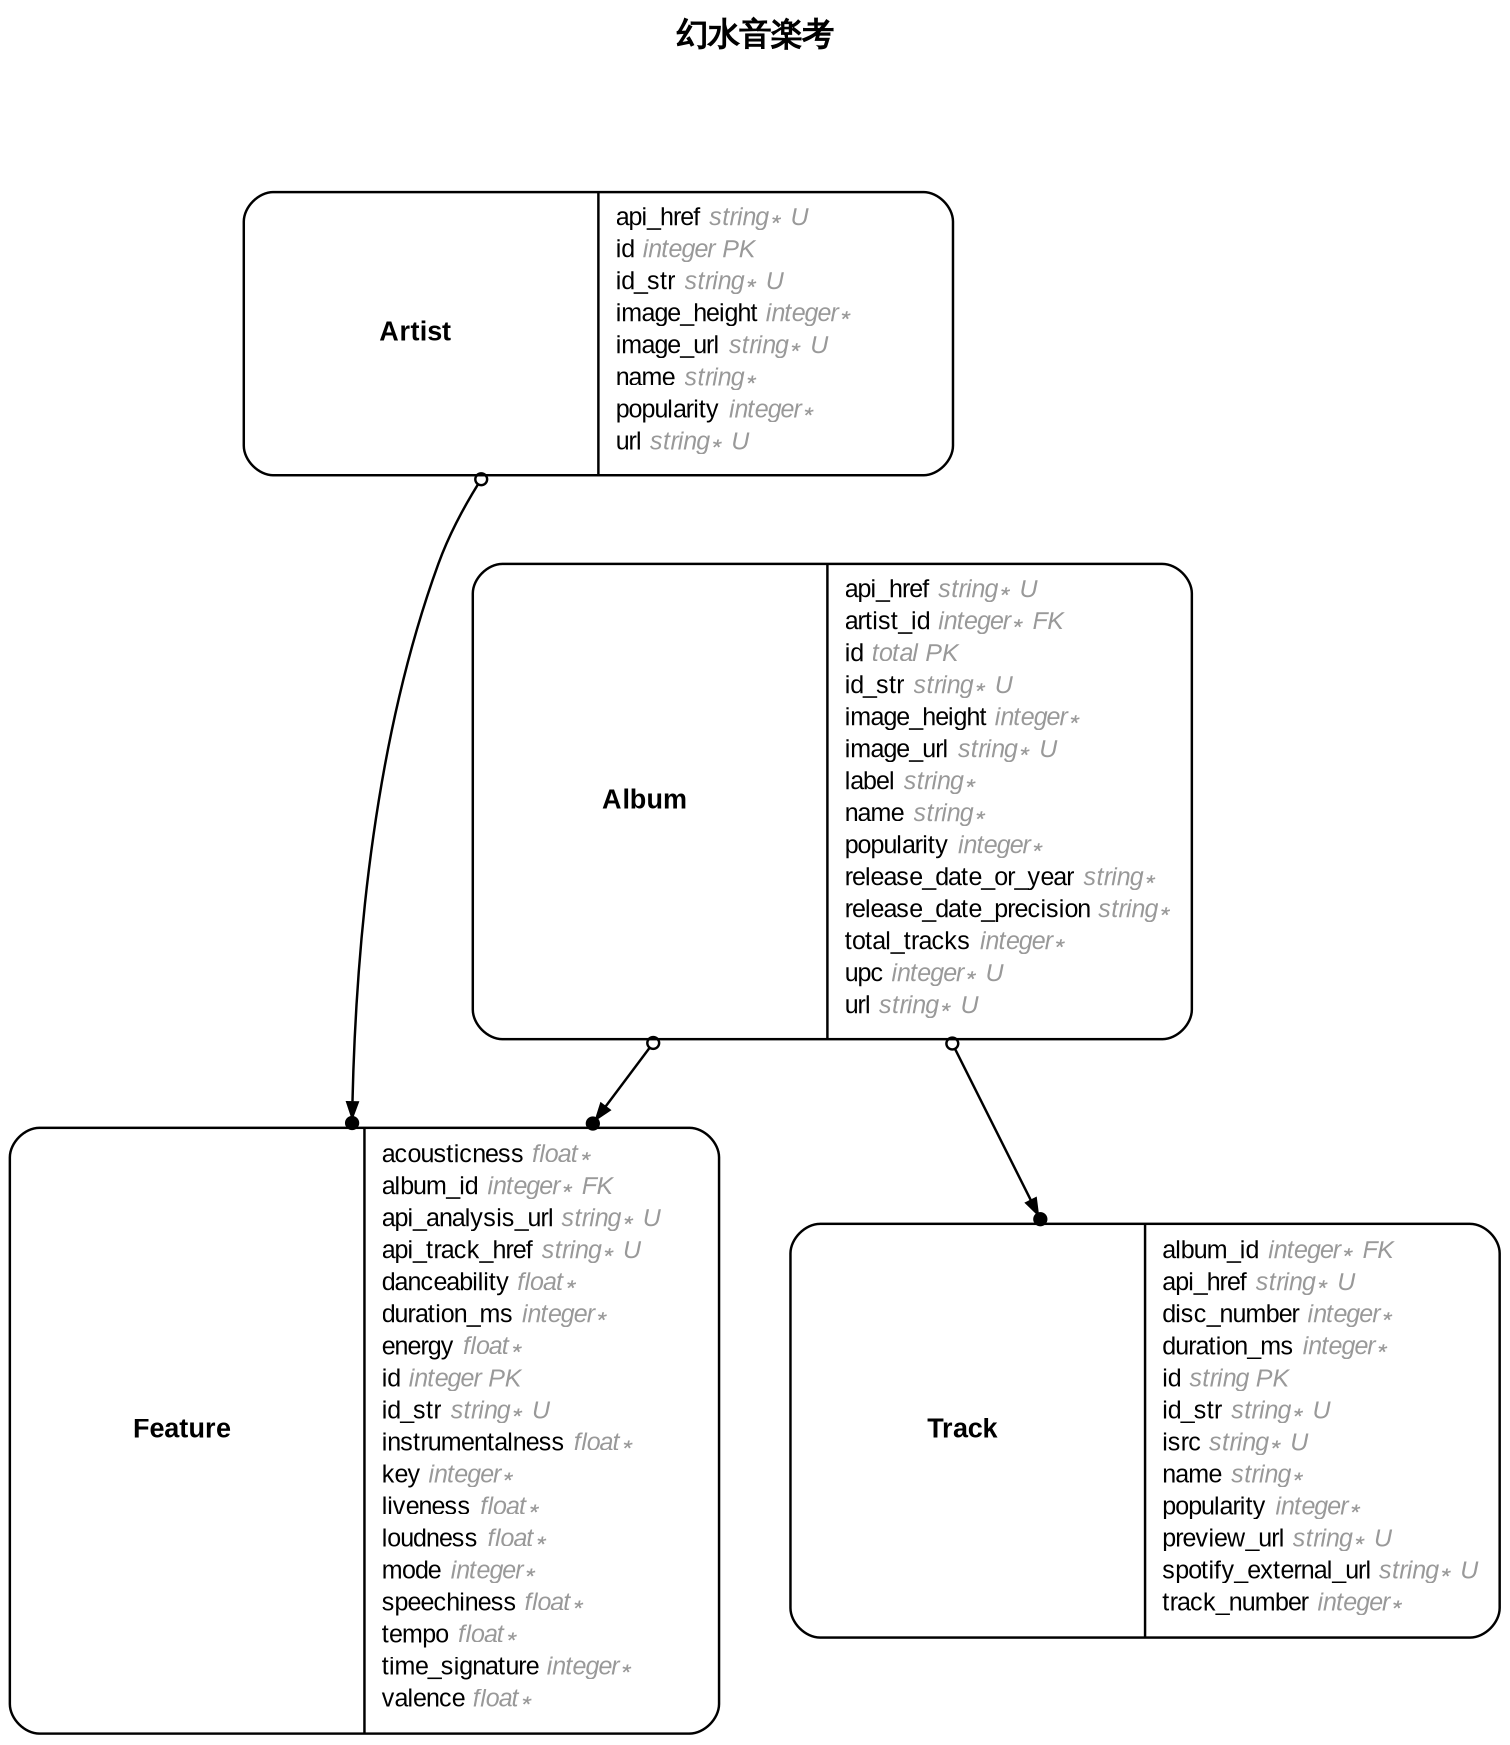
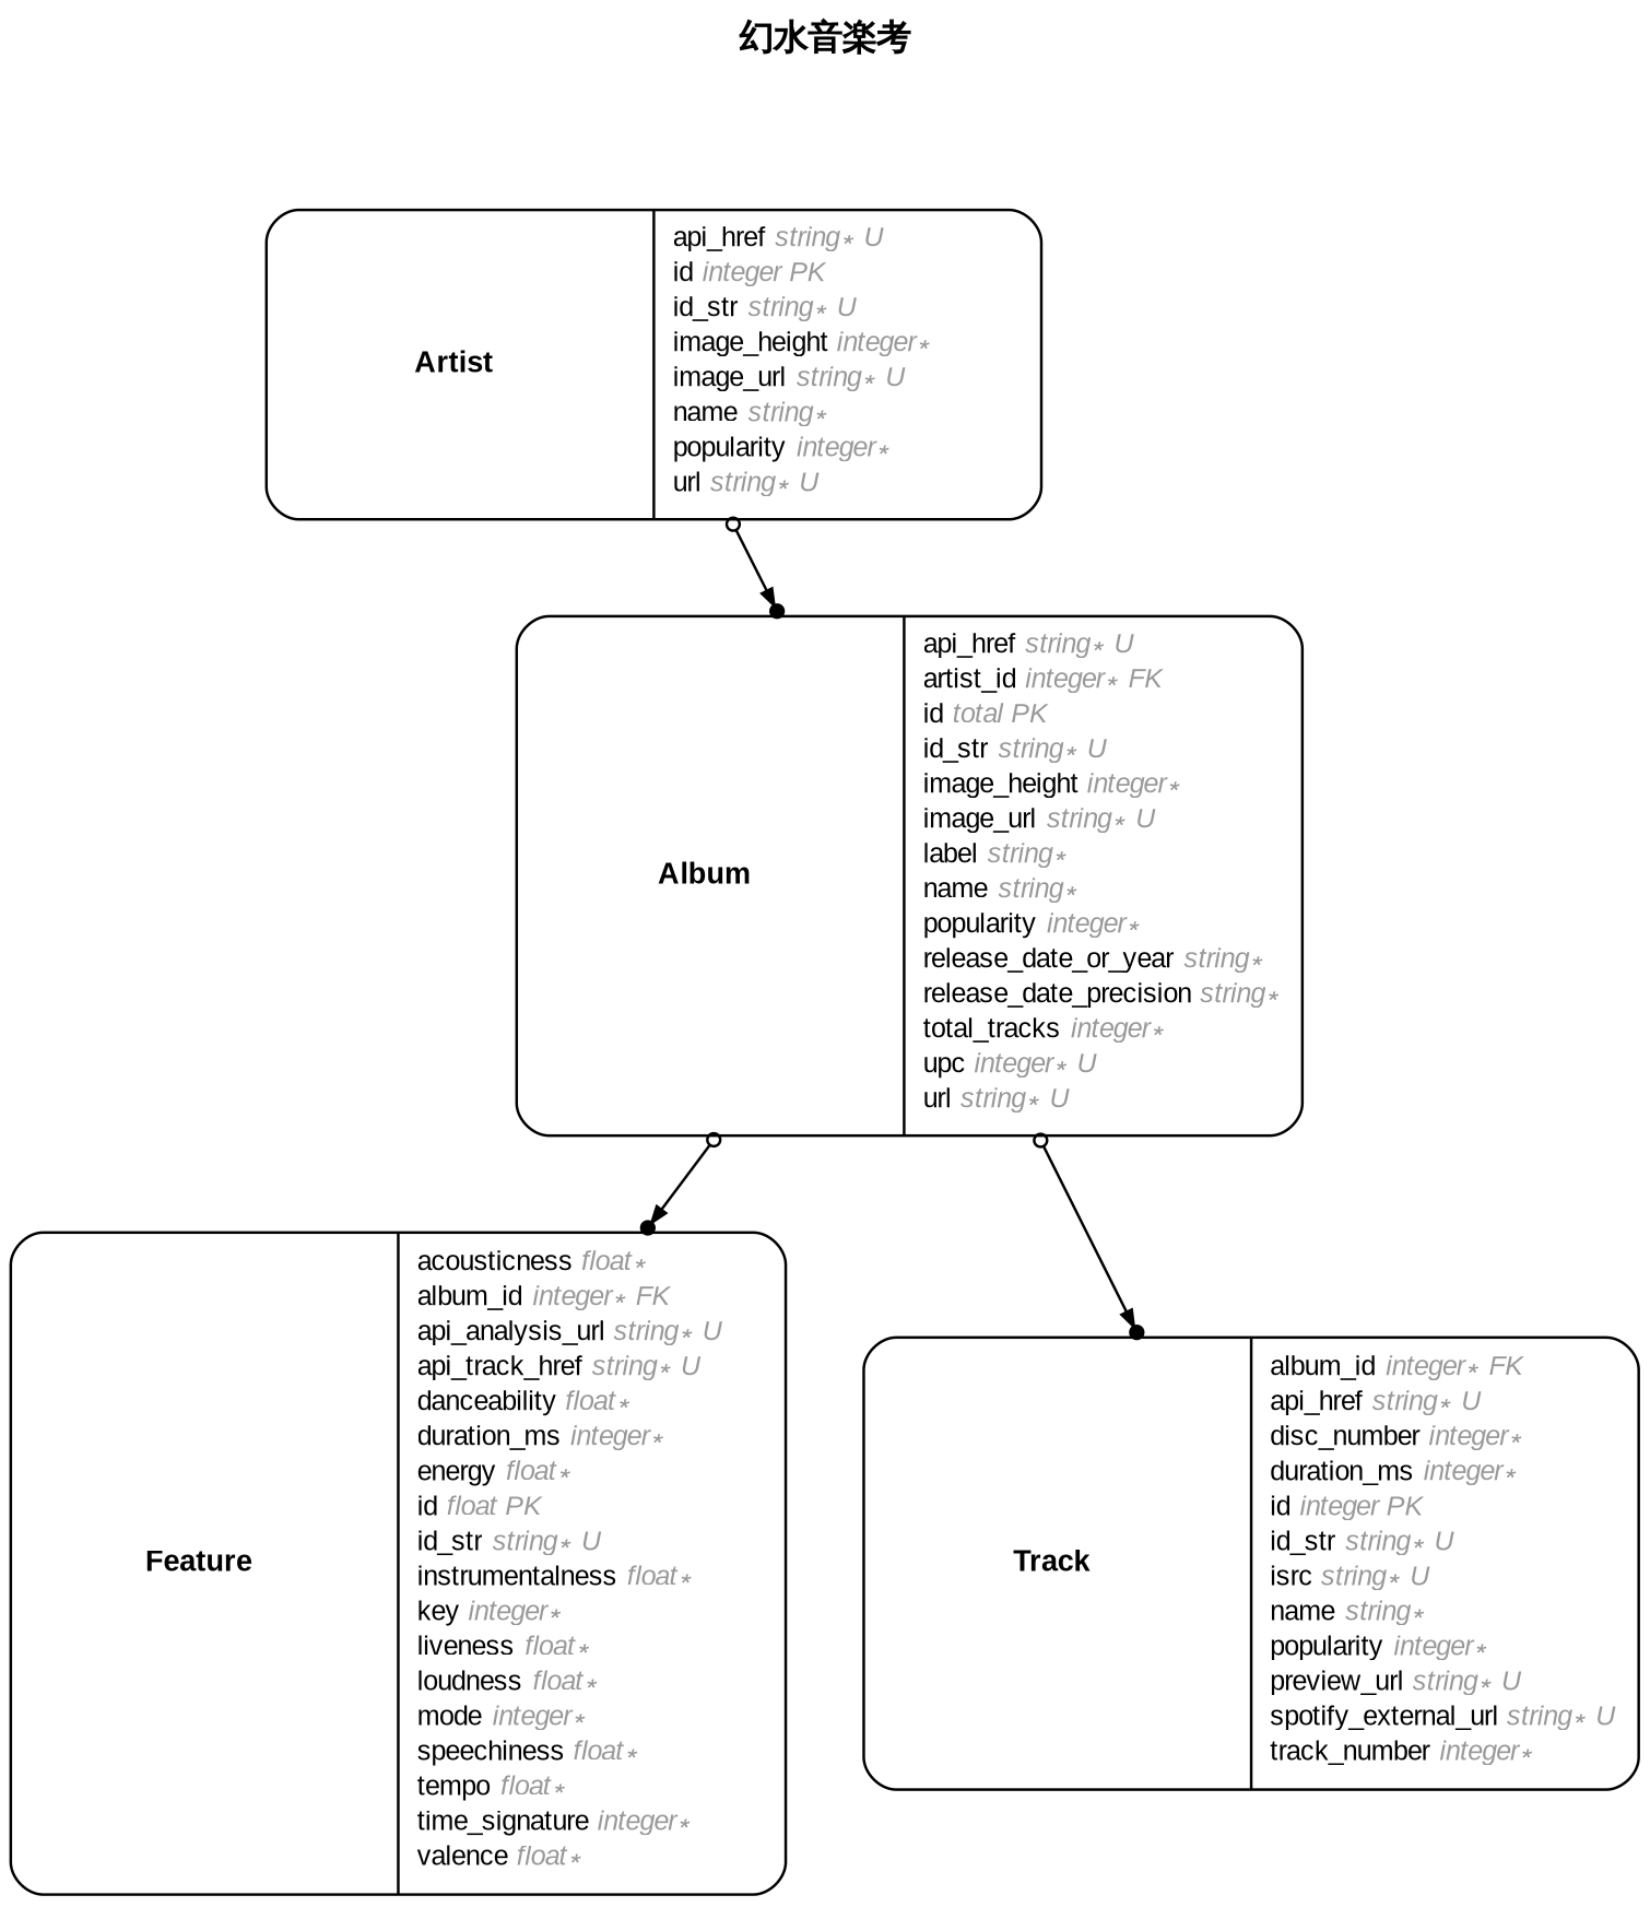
  digraph {
    concentrate=true
    fontname="Arial Bold"
    fontsize=13
    label="幻水音楽考\n\n"
    labelloc=t
    nodesep=0.4
    rankdir=TB
    ranksep=0.5
    splines=spline
    node [fontname=Arial fontsize=10 margin="0.07,0.05" penwidth=1.0 shape=Mrecord]
    edge [arrowhead=dotnormal arrowsize=0.6 arrowtail=odot dir=both fontname=Arial fontsize=7 labelangle=32 labeldistance=1.8 penwidth=1.0 weight=2]
    n1 [label=<<table border="0" align="center" cellspacing="0.5" cellpadding="0" width="134">   <tr><td align="center" valign="bottom" width="130"><font face="Arial Bold" point-size="11">Album</font></td></tr> </table> | <table border="0" align="left" cellspacing="2" cellpadding="0" width="134">   <tr><td align="left" width="130" port="api_href">api_href <font face="Arial Italic" color="grey60">string ∗ U</font></td></tr>   <tr><td align="left" width="130" port="artist_id">artist_id <font face="Arial Italic" color="grey60">integer ∗ FK</font></td></tr>   <tr><td align="left" width="130" port="id">id <font face="Arial Italic" color="grey60">total PK</font></td></tr>   <tr><td align="left" width="130" port="id_str">id_str <font face="Arial Italic" color="grey60">string ∗ U</font></td></tr>   <tr><td align="left" width="130" port="image_height">image_height <font face="Arial Italic" color="grey60">integer ∗</font></td></tr>   <tr><td align="left" width="130" port="image_url">image_url <font face="Arial Italic" color="grey60">string ∗ U</font></td></tr>   <tr><td align="left" width="130" port="label">label <font face="Arial Italic" color="grey60">string ∗</font></td></tr>   <tr><td align="left" width="130" port="name">name <font face="Arial Italic" color="grey60">string ∗</font></td></tr>   <tr><td align="left" width="130" port="popularity">popularity <font face="Arial Italic" color="grey60">integer ∗</font></td></tr>   <tr><td align="left" width="130" port="release_date_or_year">release_date_or_year <font face="Arial Italic" color="grey60">string ∗</font></td></tr>   <tr><td align="left" width="130" port="release_date_precision">release_date_precision <font face="Arial Italic" color="grey60">string ∗</font></td></tr>   <tr><td align="left" width="130" port="total_tracks">total_tracks <font face="Arial Italic" color="grey60">integer ∗</font></td></tr>   <tr><td align="left" width="130" port="upc">upc <font face="Arial Italic" color="grey60">integer ∗ U</font></td></tr>   <tr><td align="left" width="130" port="url">url <font face="Arial Italic" color="grey60">string ∗ U</font></td></tr> </table> >]
-   n2 [label=<<table border="0" align="center" cellspacing="0.5" cellpadding="0" width="134">   <tr><td align="center" valign="bottom" width="130"><font face="Arial Bold" point-size="11">Feature</font></td></tr> </table> | <table border="0" align="left" cellspacing="2" cellpadding="0" width="134">   <tr><td align="left" width="130" port="acousticness">acousticness <font face="Arial Italic" color="grey60">float ∗</font></td></tr>   <tr><td align="left" width="130" port="album_id">album_id <font face="Arial Italic" color="grey60">integer ∗ FK</font></td></tr>   <tr><td align="left" width="130" port="api_analysis_url">api_analysis_url <font face="Arial Italic" color="grey60">string ∗ U</font></td></tr>   <tr><td align="left" width="130" port="api_track_href">api_track_href <font face="Arial Italic" color="grey60">string ∗ U</font></td></tr>   <tr><td align="left" width="130" port="danceability">danceability <font face="Arial Italic" color="grey60">float ∗</font></td></tr>   <tr><td align="left" width="130" port="duration_ms">duration_ms <font face="Arial Italic" color="grey60">integer ∗</font></td></tr>   <tr><td align="left" width="130" port="energy">energy <font face="Arial Italic" color="grey60">float ∗</font></td></tr>   <tr><td align="left" width="130" port="id">id <font face="Arial Italic" color="grey60">integer PK</font></td></tr>   <tr><td align="left" width="130" port="id_str">id_str <font face="Arial Italic" color="grey60">string ∗ U</font></td></tr>   <tr><td align="left" width="130" port="instrumentalness">instrumentalness <font face="Arial Italic" color="grey60">float ∗</font></td></tr>   <tr><td align="left" width="130" port="key">key <font face="Arial Italic" color="grey60">integer ∗</font></td></tr>   <tr><td align="left" width="130" port="liveness">liveness <font face="Arial Italic" color="grey60">float ∗</font></td></tr>   <tr><td align="left" width="130" port="loudness">loudness <font face="Arial Italic" color="grey60">float ∗</font></td></tr>   <tr><td align="left" width="130" port="mode">mode <font face="Arial Italic" color="grey60">integer ∗</font></td></tr>   <tr><td align="left" width="130" port="speechiness">speechiness <font face="Arial Italic" color="grey60">float ∗</font></td></tr>   <tr><td align="left" width="130" port="tempo">tempo <font face="Arial Italic" color="grey60">float ∗</font></td></tr>   <tr><td align="left" width="130" port="time_signature">time_signature <font face="Arial Italic" color="grey60">integer ∗</font></td></tr>   <tr><td align="left" width="130" port="valence">valence <font face="Arial Italic" color="grey60">float ∗</font></td></tr> </table> >]
-   n3 [label=<<table border="0" align="center" cellspacing="0.5" cellpadding="0" width="134">   <tr><td align="center" valign="bottom" width="130"><font face="Arial Bold" point-size="11">Track</font></td></tr> </table> | <table border="0" align="left" cellspacing="2" cellpadding="0" width="134">   <tr><td align="left" width="130" port="album_id">album_id <font face="Arial Italic" color="grey60">integer ∗ FK</font></td></tr>   <tr><td align="left" width="130" port="api_href">api_href <font face="Arial Italic" color="grey60">string ∗ U</font></td></tr>   <tr><td align="left" width="130" port="disc_number">disc_number <font face="Arial Italic" color="grey60">integer ∗</font></td></tr>   <tr><td align="left" width="130" port="duration_ms">duration_ms <font face="Arial Italic" color="grey60">integer ∗</font></td></tr>   <tr><td align="left" width="130" port="id">id <font face="Arial Italic" color="grey60">string PK</font></td></tr>   <tr><td align="left" width="130" port="id_str">id_str <font face="Arial Italic" color="grey60">string ∗ U</font></td></tr>   <tr><td align="left" width="130" port="isrc">isrc <font face="Arial Italic" color="grey60">string ∗ U</font></td></tr>   <tr><td align="left" width="130" port="name">name <font face="Arial Italic" color="grey60">string ∗</font></td></tr>   <tr><td align="left" width="130" port="popularity">popularity <font face="Arial Italic" color="grey60">integer ∗</font></td></tr>   <tr><td align="left" width="130" port="preview_url">preview_url <font face="Arial Italic" color="grey60">string ∗ U</font></td></tr>   <tr><td align="left" width="130" port="spotify_external_url">spotify_external_url <font face="Arial Italic" color="grey60">string ∗ U</font></td></tr>   <tr><td align="left" width="130" port="track_number">track_number <font face="Arial Italic" color="grey60">integer ∗</font></td></tr> </table> >]
+   n2 [label=<<table border="0" align="center" cellspacing="0.5" cellpadding="0" width="134">   <tr><td align="center" valign="bottom" width="130"><font face="Arial Bold" point-size="11">Feature</font></td></tr> </table> | <table border="0" align="left" cellspacing="2" cellpadding="0" width="134">   <tr><td align="left" width="130" port="acousticness">acousticness <font face="Arial Italic" color="grey60">float ∗</font></td></tr>   <tr><td align="left" width="130" port="album_id">album_id <font face="Arial Italic" color="grey60">integer ∗ FK</font></td></tr>   <tr><td align="left" width="130" port="api_analysis_url">api_analysis_url <font face="Arial Italic" color="grey60">string ∗ U</font></td></tr>   <tr><td align="left" width="130" port="api_track_href">api_track_href <font face="Arial Italic" color="grey60">string ∗ U</font></td></tr>   <tr><td align="left" width="130" port="danceability">danceability <font face="Arial Italic" color="grey60">float ∗</font></td></tr>   <tr><td align="left" width="130" port="duration_ms">duration_ms <font face="Arial Italic" color="grey60">integer ∗</font></td></tr>   <tr><td align="left" width="130" port="energy">energy <font face="Arial Italic" color="grey60">float ∗</font></td></tr>   <tr><td align="left" width="130" port="id">id <font face="Arial Italic" color="grey60">float PK</font></td></tr>   <tr><td align="left" width="130" port="id_str">id_str <font face="Arial Italic" color="grey60">string ∗ U</font></td></tr>   <tr><td align="left" width="130" port="instrumentalness">instrumentalness <font face="Arial Italic" color="grey60">float ∗</font></td></tr>   <tr><td align="left" width="130" port="key">key <font face="Arial Italic" color="grey60">integer ∗</font></td></tr>   <tr><td align="left" width="130" port="liveness">liveness <font face="Arial Italic" color="grey60">float ∗</font></td></tr>   <tr><td align="left" width="130" port="loudness">loudness <font face="Arial Italic" color="grey60">float ∗</font></td></tr>   <tr><td align="left" width="130" port="mode">mode <font face="Arial Italic" color="grey60">integer ∗</font></td></tr>   <tr><td align="left" width="130" port="speechiness">speechiness <font face="Arial Italic" color="grey60">float ∗</font></td></tr>   <tr><td align="left" width="130" port="tempo">tempo <font face="Arial Italic" color="grey60">float ∗</font></td></tr>   <tr><td align="left" width="130" port="time_signature">time_signature <font face="Arial Italic" color="grey60">integer ∗</font></td></tr>   <tr><td align="left" width="130" port="valence">valence <font face="Arial Italic" color="grey60">float ∗</font></td></tr> </table> >]
+   n3 [label=<<table border="0" align="center" cellspacing="0.5" cellpadding="0" width="134">   <tr><td align="center" valign="bottom" width="130"><font face="Arial Bold" point-size="11">Track</font></td></tr> </table> | <table border="0" align="left" cellspacing="2" cellpadding="0" width="134">   <tr><td align="left" width="130" port="album_id">album_id <font face="Arial Italic" color="grey60">integer ∗ FK</font></td></tr>   <tr><td align="left" width="130" port="api_href">api_href <font face="Arial Italic" color="grey60">string ∗ U</font></td></tr>   <tr><td align="left" width="130" port="disc_number">disc_number <font face="Arial Italic" color="grey60">integer ∗</font></td></tr>   <tr><td align="left" width="130" port="duration_ms">duration_ms <font face="Arial Italic" color="grey60">integer ∗</font></td></tr>   <tr><td align="left" width="130" port="id">id <font face="Arial Italic" color="grey60">integer PK</font></td></tr>   <tr><td align="left" width="130" port="id_str">id_str <font face="Arial Italic" color="grey60">string ∗ U</font></td></tr>   <tr><td align="left" width="130" port="isrc">isrc <font face="Arial Italic" color="grey60">string ∗ U</font></td></tr>   <tr><td align="left" width="130" port="name">name <font face="Arial Italic" color="grey60">string ∗</font></td></tr>   <tr><td align="left" width="130" port="popularity">popularity <font face="Arial Italic" color="grey60">integer ∗</font></td></tr>   <tr><td align="left" width="130" port="preview_url">preview_url <font face="Arial Italic" color="grey60">string ∗ U</font></td></tr>   <tr><td align="left" width="130" port="spotify_external_url">spotify_external_url <font face="Arial Italic" color="grey60">string ∗ U</font></td></tr>   <tr><td align="left" width="130" port="track_number">track_number <font face="Arial Italic" color="grey60">integer ∗</font></td></tr> </table> >]
    n4 [label=<<table border="0" align="center" cellspacing="0.5" cellpadding="0" width="134">   <tr><td align="center" valign="bottom" width="130"><font face="Arial Bold" point-size="11">Artist</font></td></tr> </table> | <table border="0" align="left" cellspacing="2" cellpadding="0" width="134">   <tr><td align="left" width="130" port="api_href">api_href <font face="Arial Italic" color="grey60">string ∗ U</font></td></tr>   <tr><td align="left" width="130" port="id">id <font face="Arial Italic" color="grey60">integer PK</font></td></tr>   <tr><td align="left" width="130" port="id_str">id_str <font face="Arial Italic" color="grey60">string ∗ U</font></td></tr>   <tr><td align="left" width="130" port="image_height">image_height <font face="Arial Italic" color="grey60">integer ∗</font></td></tr>   <tr><td align="left" width="130" port="image_url">image_url <font face="Arial Italic" color="grey60">string ∗ U</font></td></tr>   <tr><td align="left" width="130" port="name">name <font face="Arial Italic" color="grey60">string ∗</font></td></tr>   <tr><td align="left" width="130" port="popularity">popularity <font face="Arial Italic" color="grey60">integer ∗</font></td></tr>   <tr><td align="left" width="130" port="url">url <font face="Arial Italic" color="grey60">string ∗ U</font></td></tr> </table> >]
    n1 -> n2
    n1 -> n3
-   n4 -> n2
+   n4 -> n1
  }
